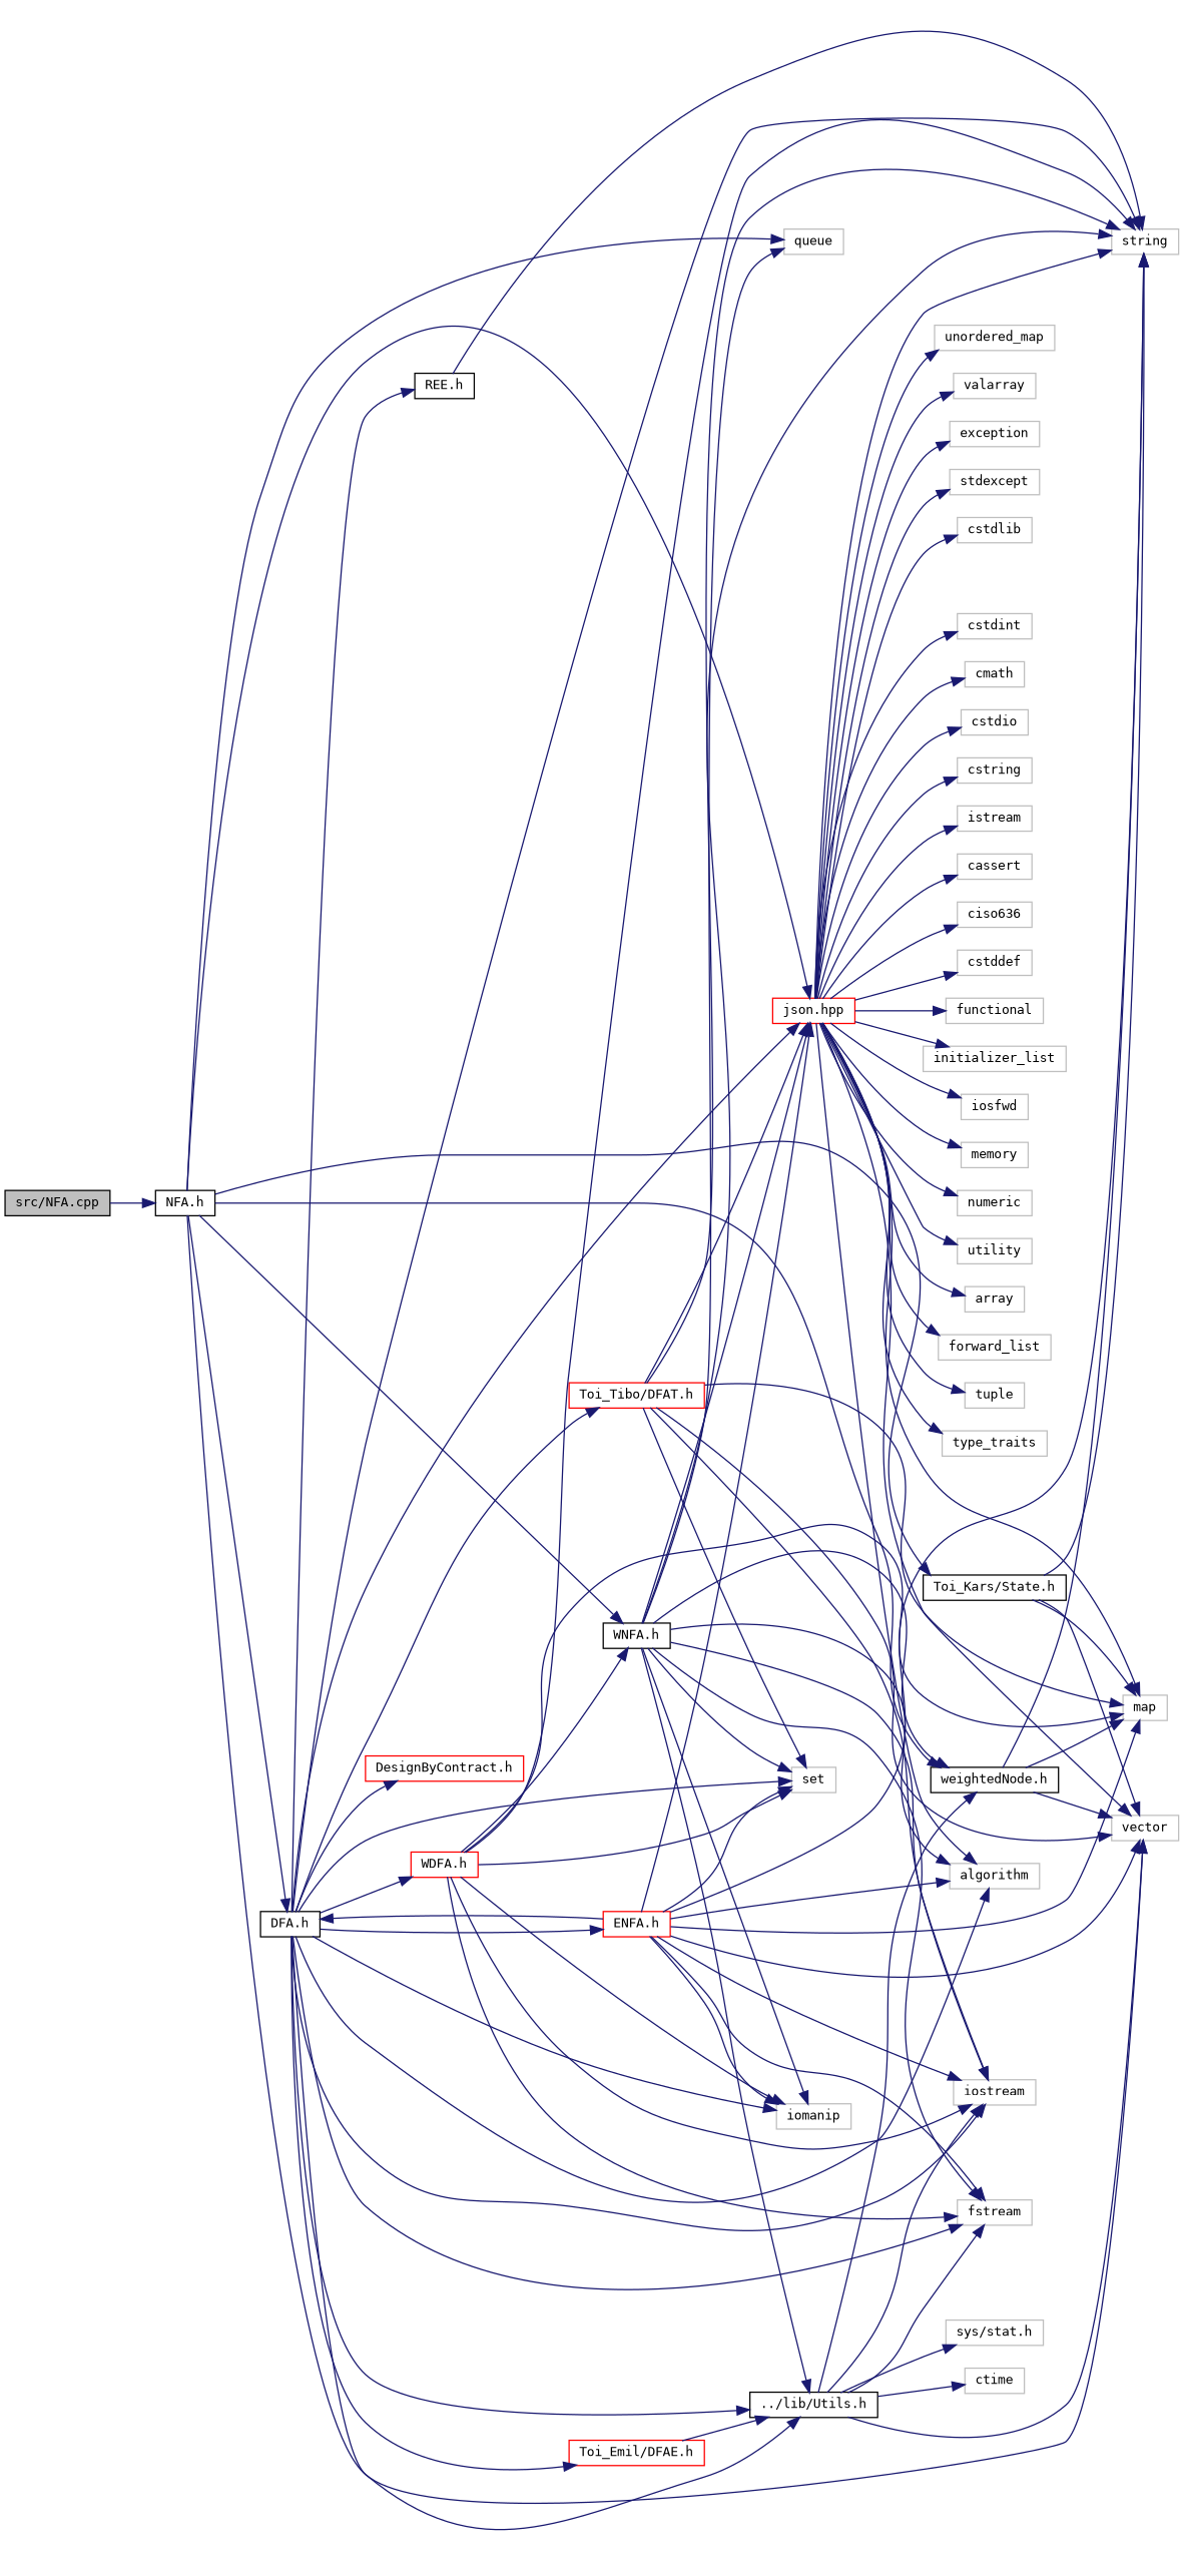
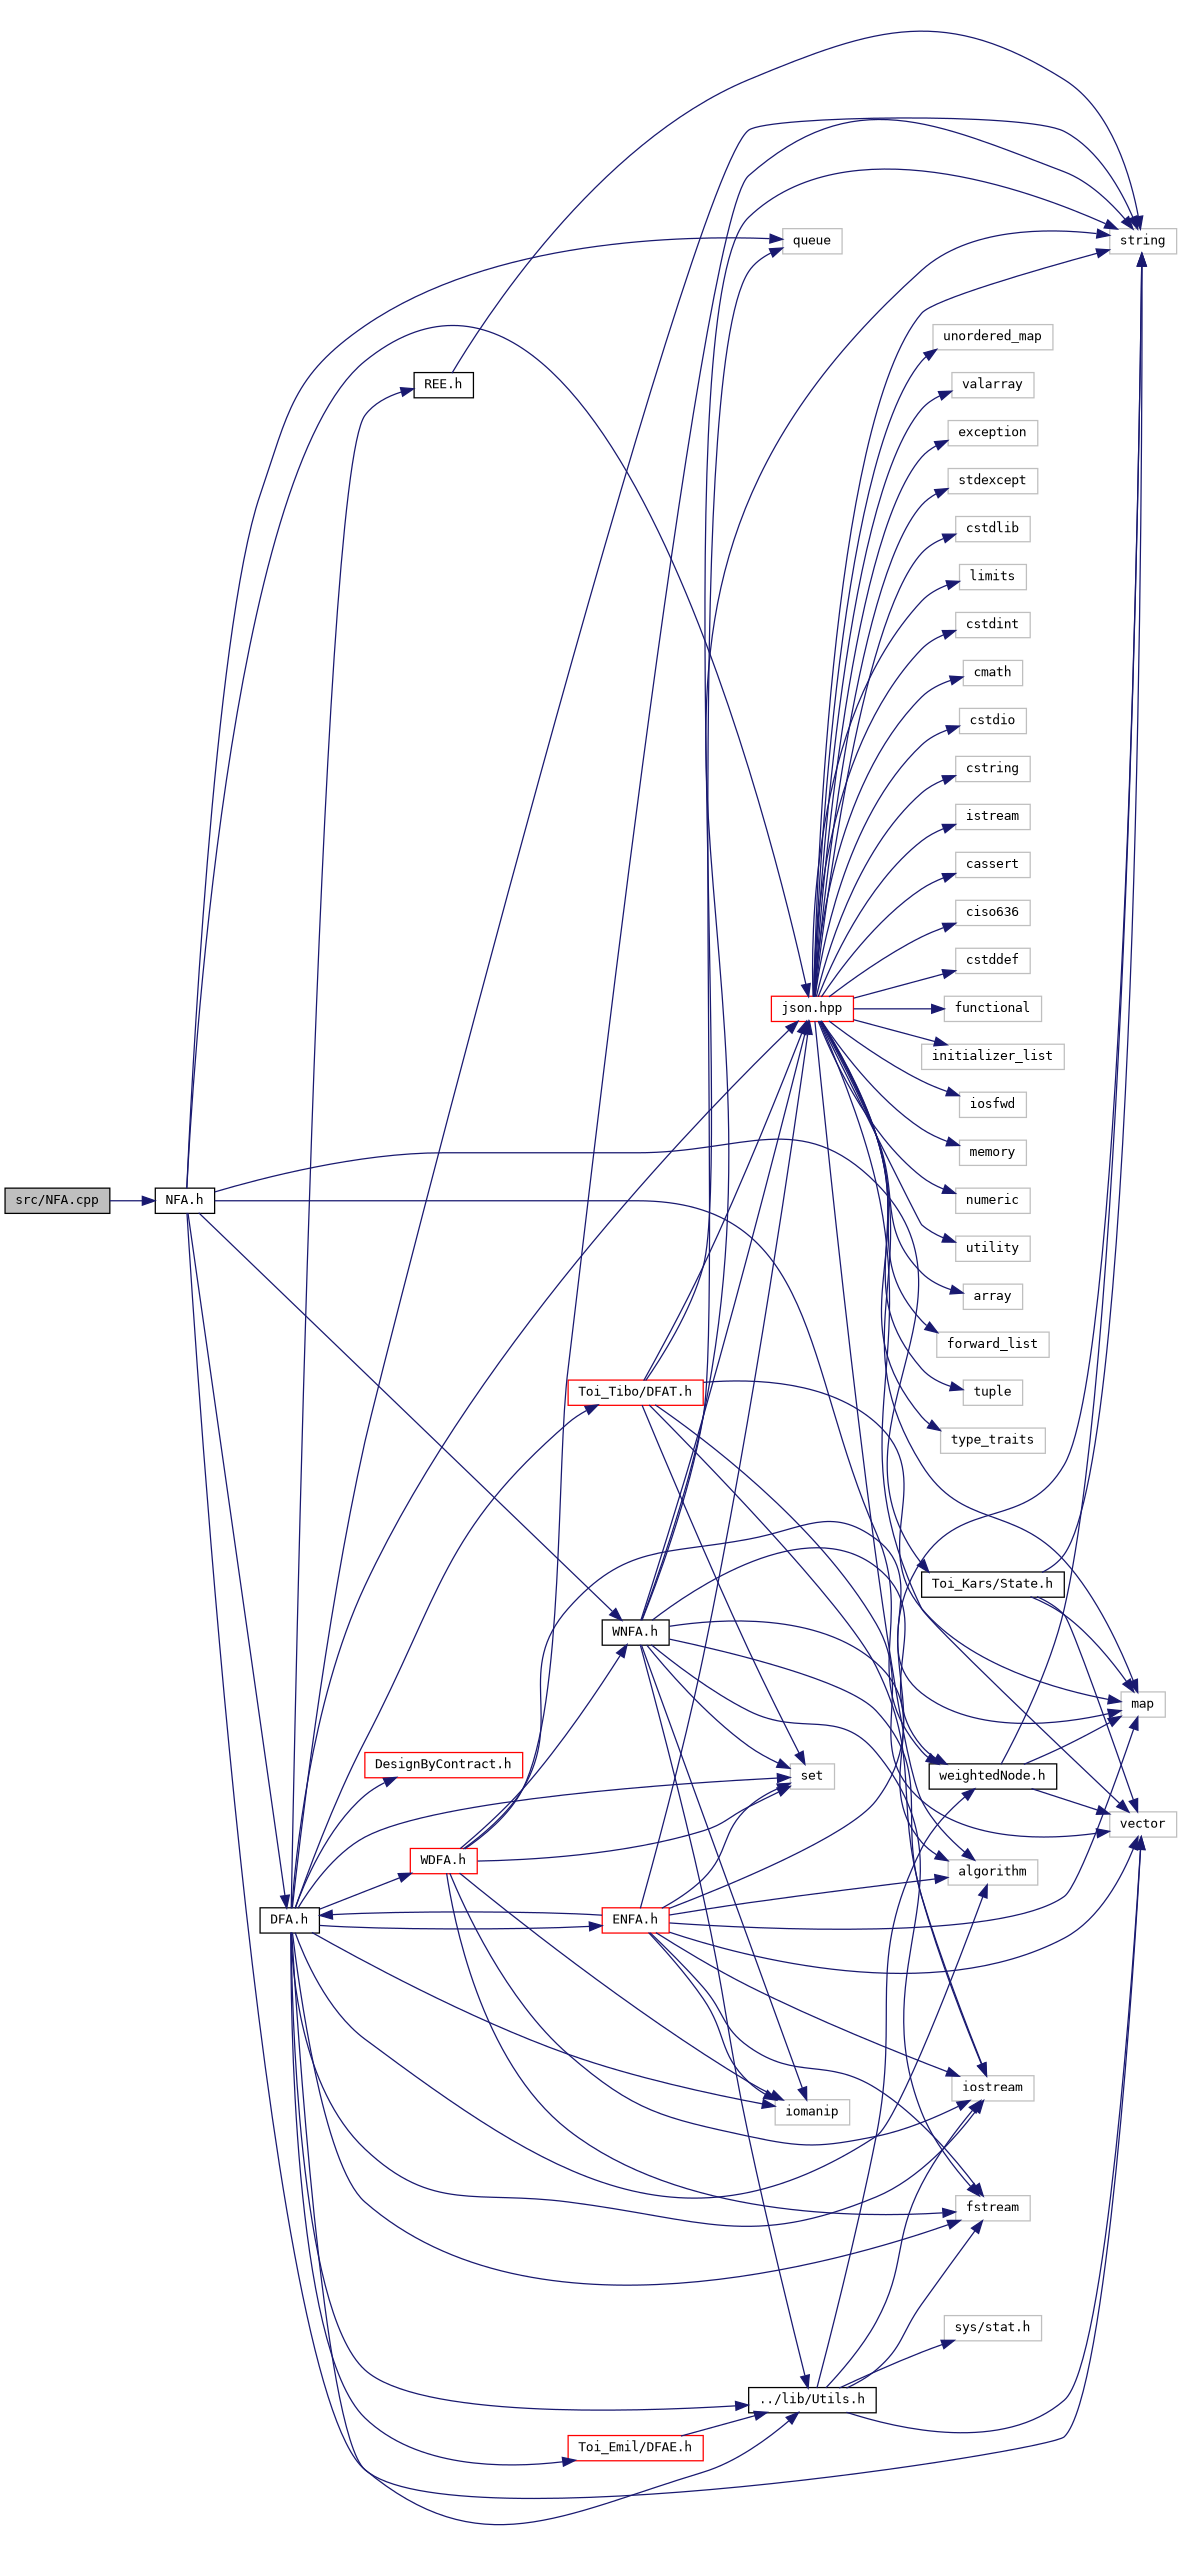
  digraph {
    fontname="DejaVu Sans Mono"
    rankdir=LR
    node [color=grey75 fillcolor=white fontname="DejaVu Sans Mono" fontsize=10 shape=record style=filled]
    edge [color=midnightblue fontname="DejaVu Sans Mono" fontsize=10 labelfontname=Helvetica labelfontsize=10 style=solid]
    n1 [color=black fillcolor=grey75 fontcolor=black height=0.2 label="src/NFA.cpp" width=0.4]
    n2 [color=black height=0.2 label="NFA.h" width=0.4]
    n3 [height=0.2 label=queue width=0.4]
    n4 [color=black height=0.2 label="DFA.h" width=0.4]
    n5 [color=red height=0.2 label="json.hpp" width=0.4]
    n6 [color=black height=0.2 label="WNFA.h" width=0.4]
    n7 [color=black height=0.2 label="weightedNode.h" width=0.4]
    n8 [color=black height=0.2 label="../lib/Utils.h" width=0.4]
    n9 [color=black height=0.2 label="Toi_Kars/State.h" width=0.4]
    n10 [height=0.2 label=string width=0.4]
    n11 [height=0.2 label=vector width=0.4]
    n12 [height=0.2 label=set width=0.4]
    n13 [height=0.2 label=algorithm width=0.4]
    n14 [height=0.2 label=iostream width=0.4]
    n15 [height=0.2 label=fstream width=0.4]
    n16 [height=0.2 label=iomanip width=0.4]
    n17 [color=red height=0.2 label="ENFA.h" width=0.4]
    n18 [color=red height=0.2 label="Toi_Tibo/DFAT.h" width=0.4]
    n19 [color=red height=0.2 label="Toi_Emil/DFAE.h" width=0.4]
    n20 [color=black height=0.2 label="REE.h" width=0.4]
    n21 [color=red height=0.2 label="WDFA.h" width=0.4]
    n22 [color=red height=0.2 label="DesignByContract.h" width=0.4]
    n23 [height=0.2 label=map width=0.4]
    n24 [height=0.2 label=cassert width=0.4]
    n25 [height=0.2 label=ciso636 width=0.4]
    n26 [height=0.2 label=cstddef width=0.4]
    n27 [height=0.2 label=functional width=0.4]
    n28 [height=0.2 label=initializer_list width=0.4]
    n29 [height=0.2 label=iosfwd width=0.4]
    n30 [height=0.2 label=memory width=0.4]
    n31 [height=0.2 label=numeric width=0.4]
    n32 [height=0.2 label=utility width=0.4]
    n33 [height=0.2 label=array width=0.4]
    n34 [height=0.2 label=forward_list width=0.4]
    n35 [height=0.2 label=tuple width=0.4]
    n36 [height=0.2 label=type_traits width=0.4]
    n37 [height=0.2 label=unordered_map width=0.4]
    n38 [height=0.2 label=valarray width=0.4]
    n39 [height=0.2 label=exception width=0.4]
    n40 [height=0.2 label=stdexcept width=0.4]
    n41 [height=0.2 label=cstdlib width=0.4]
+   n42 [height=0.2 label=limits width=0.4]
    n43 [height=0.2 label=cstdint width=0.4]
    n44 [height=0.2 label=cmath width=0.4]
    n45 [height=0.2 label=cstdio width=0.4]
    n46 [height=0.2 label=cstring width=0.4]
    n47 [height=0.2 label=istream width=0.4]
    n48 [height=0.2 label="sys/stat.h" width=0.4]
-   n49 [height=0.2 label=ctime width=0.4]
    n1 -> n2
    n2 -> n3
    n2 -> n4
    n2 -> n5
    n2 -> n6
    n2 -> n7
    n2 -> n8
    n2 -> n9
    n4 -> n5
    n4 -> n8
    n4 -> n10
    n4 -> n11
    n4 -> n12
    n4 -> n13
    n4 -> n14
    n4 -> n15
    n4 -> n16
    n4 -> n17
    n4 -> n18
    n4 -> n19
    n4 -> n20
    n4 -> n21
    n4 -> n22
    n5 -> n10
    n5 -> n11
    n5 -> n13
    n5 -> n23
    n5 -> n24
    n5 -> n25
    n5 -> n26
    n5 -> n27
    n5 -> n28
    n5 -> n29
    n5 -> n30
    n5 -> n31
    n5 -> n32
    n5 -> n33
    n5 -> n34
    n5 -> n35
    n5 -> n36
    n5 -> n37
    n5 -> n38
    n5 -> n39
    n5 -> n40
    n5 -> n41
+   n5 -> n42
    n5 -> n43
    n5 -> n44
    n5 -> n45
    n5 -> n46
    n5 -> n47
    n6 -> n3
    n6 -> n5
    n6 -> n7
    n6 -> n8
    n6 -> n10
    n6 -> n12
    n6 -> n13
    n6 -> n14
    n6 -> n15
    n6 -> n16
    n7 -> n10
    n7 -> n11
    n7 -> n23
    n8 -> n7
    n8 -> n11
    n8 -> n14
    n8 -> n15
    n8 -> n48
-   n8 -> n49
    n9 -> n10
    n9 -> n11
    n9 -> n23
    n17 -> n4
    n17 -> n5
    n17 -> n10
    n17 -> n11
    n17 -> n12
    n17 -> n13
    n17 -> n14
    n17 -> n15
    n17 -> n16
    n17 -> n23
    n18 -> n5
    n18 -> n10
    n18 -> n11
    n18 -> n12
    n18 -> n14
    n18 -> n23
    n19 -> n8
    n20 -> n10
    n21 -> n6
    n21 -> n10
    n21 -> n12
    n21 -> n14
    n21 -> n15
    n21 -> n16
    n21 -> n23
  }
